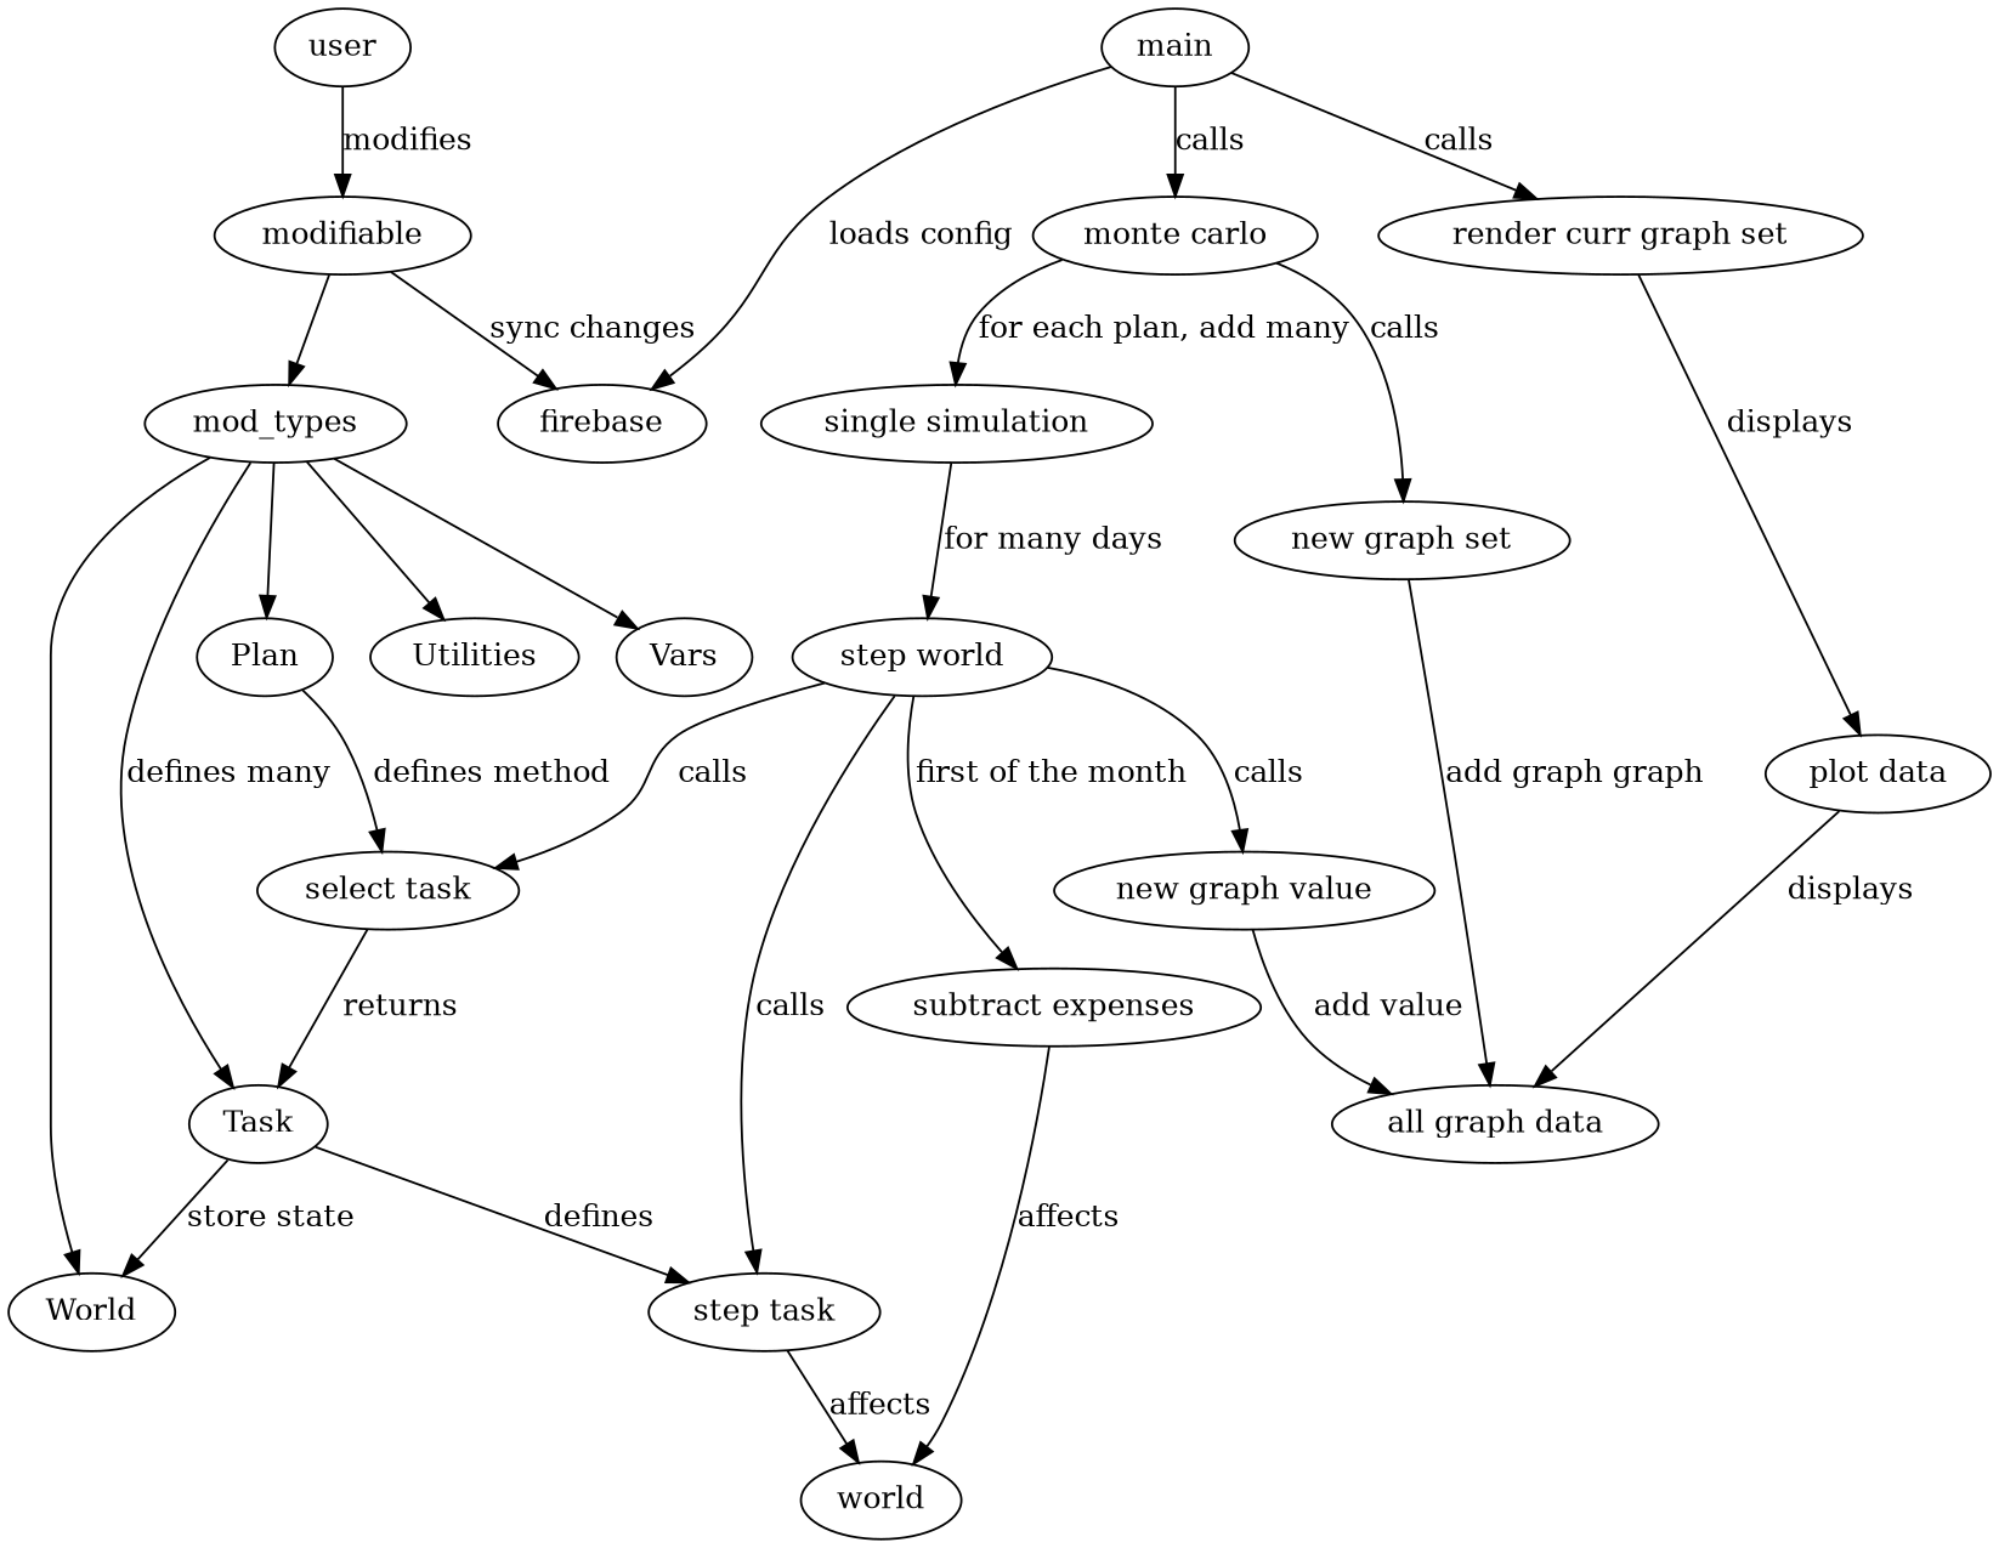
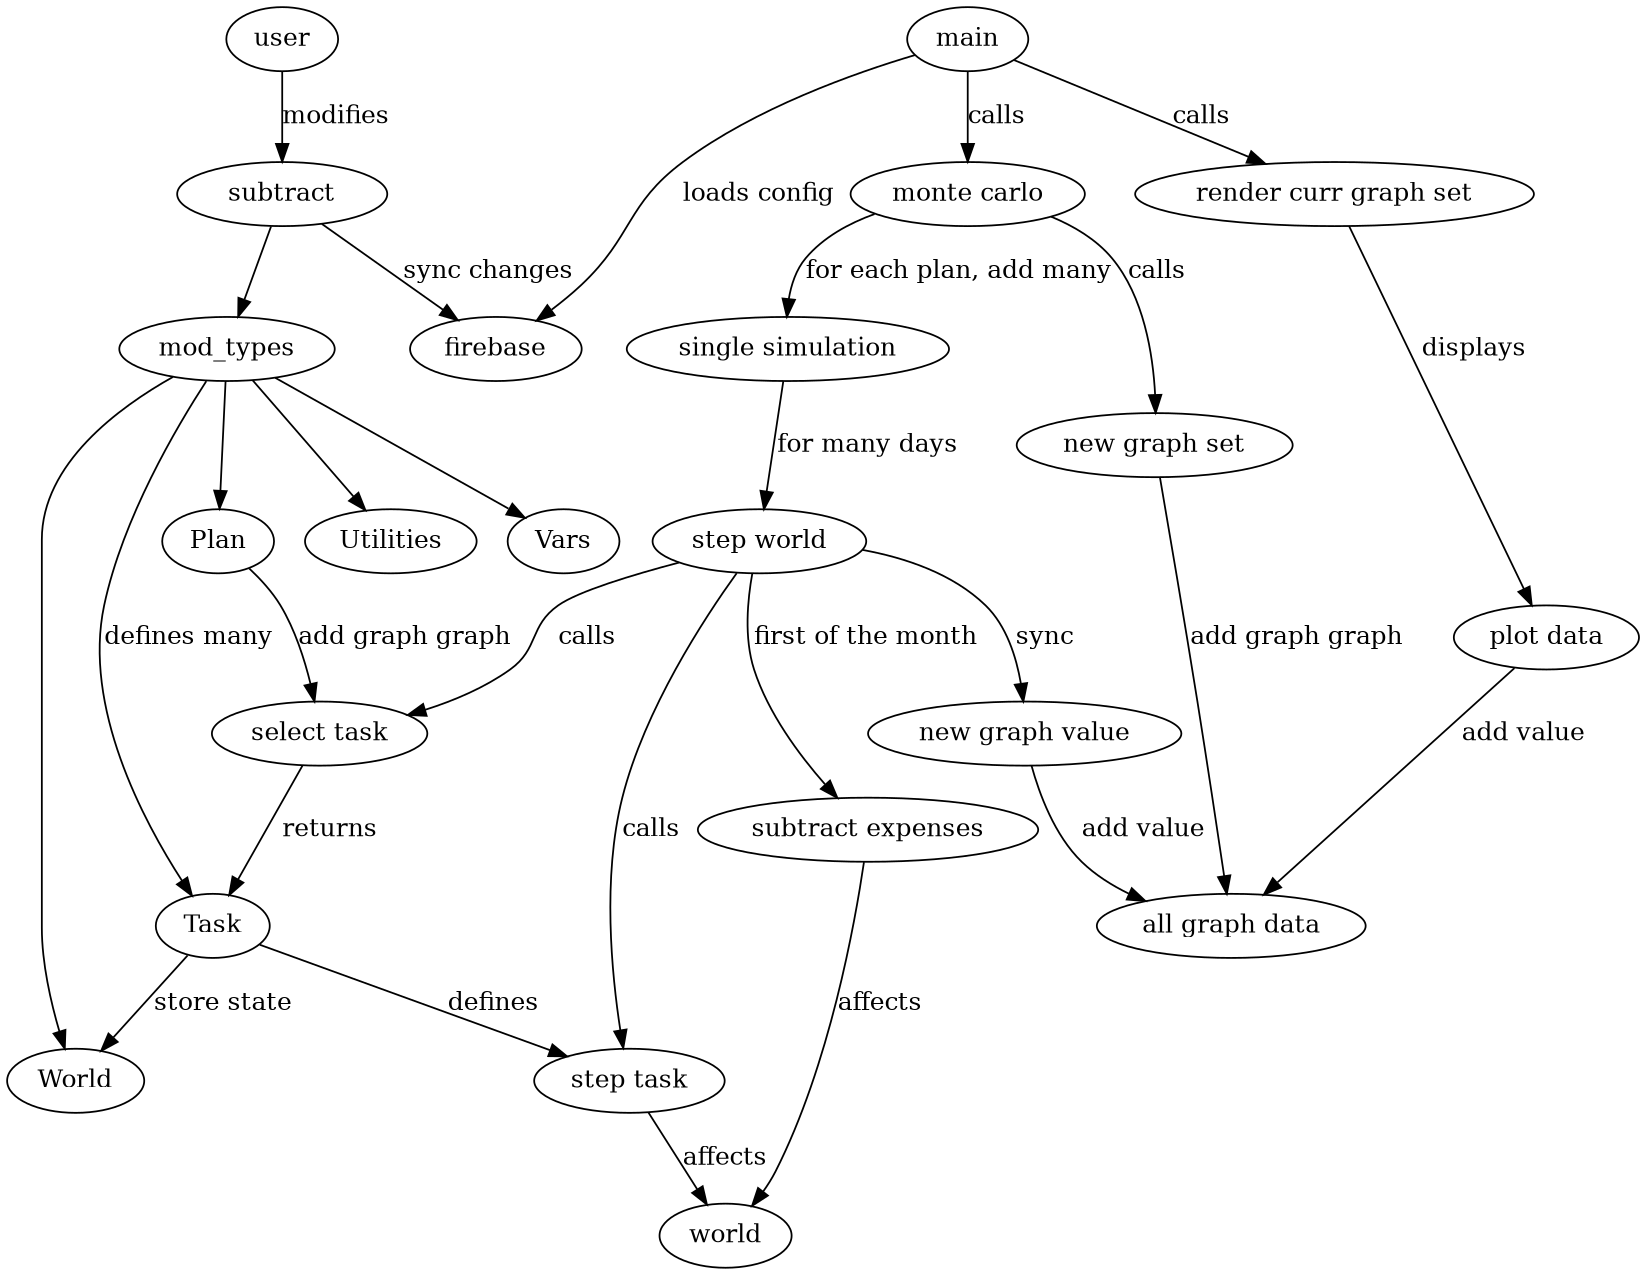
  digraph {
    main
    firebase
    "monte carlo"
    "render curr graph set"
    "new graph set"
    "single simulation"
    "plot data"
    "all graph data"
    "step world"
    "subtract expenses"
    "select task"
    "step task"
    "new graph value"
    world
    Task
    World
    Plan
    user
-   modifiable
+   modifiable [label=subtract]
    mod_types
    Utilities
    Vars
    main -> firebase [label="loads config"]
    main -> "monte carlo" [label=calls]
    main -> "render curr graph set" [label=calls]
    "monte carlo" -> "new graph set" [label=calls]
    "monte carlo" -> "single simulation" [label="for each plan, add many"]
    "render curr graph set" -> "plot data" [label=displays]
    "new graph set" -> "all graph data" [label="add graph graph"]
    "single simulation" -> "step world" [label="for many days"]
-   "plot data" -> "all graph data" [label=displays]
+   "plot data" -> "all graph data" [label="add value"]
    "step world" -> "subtract expenses" [label="first of the month"]
    "step world" -> "select task" [label=calls]
    "step world" -> "step task" [label=calls]
-   "step world" -> "new graph value" [label=calls]
+   "step world" -> "new graph value" [label=sync]
    "subtract expenses" -> world [label=affects]
    "select task" -> Task [label=returns]
    "step task" -> world [label=affects]
    "new graph value" -> "all graph data" [label="add value"]
    Task -> "step task" [label=defines]
    Task -> World [label="store state"]
-   Plan -> "select task" [label="defines method"]
+   Plan -> "select task" [label="add graph graph"]
    user -> modifiable [label=modifies]
    modifiable -> firebase [label="sync changes"]
    modifiable -> mod_types
    mod_types -> Task [label="defines many"]
    mod_types -> World
    mod_types -> Plan
    mod_types -> Utilities
    mod_types -> Vars
  }
